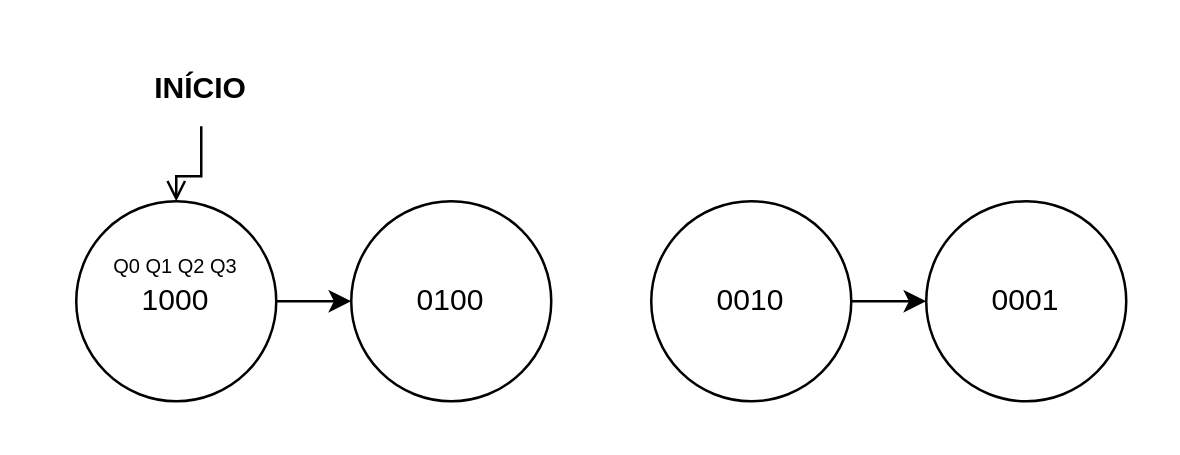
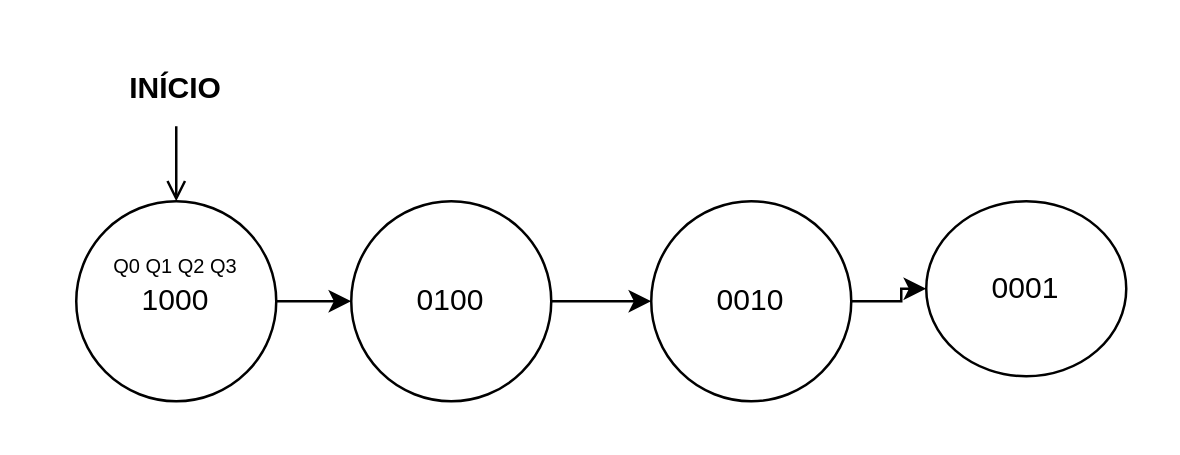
  <mxCell id="0" />
  <mxCell id="1" parent="0" />
  <mxCell id="2" style="edgeStyle=orthogonalEdgeStyle;rounded=0;orthogonalLoop=1;jettySize=auto;html=1;entryX=0;entryY=0.5;entryDx=0;entryDy=0;" edge="1" parent="1" source="3" target="5"><mxGeometry relative="1" as="geometry" /></mxCell>
  <mxCell id="3" value="1000" style="ellipse;whiteSpace=wrap;html=1;aspect=fixed;" vertex="1" parent="1"><mxGeometry x="30" y="80" width="80" height="80" as="geometry" /></mxCell>
+ <mxCell id="4" style="edgeStyle=orthogonalEdgeStyle;rounded=0;orthogonalLoop=1;jettySize=auto;html=1;entryX=0;entryY=0.5;entryDx=0;entryDy=0;" edge="1" parent="1" source="5" target="7"><mxGeometry relative="1" as="geometry" /></mxCell>
  <mxCell id="5" value="0100" style="ellipse;whiteSpace=wrap;html=1;aspect=fixed;" vertex="1" parent="1"><mxGeometry x="140" y="80" width="80" height="80" as="geometry" /></mxCell>
  <mxCell id="6" style="edgeStyle=orthogonalEdgeStyle;rounded=0;orthogonalLoop=1;jettySize=auto;html=1;entryX=0;entryY=0.5;entryDx=0;entryDy=0;" edge="1" parent="1" source="7" target="8"><mxGeometry relative="1" as="geometry" /></mxCell>
  <mxCell id="7" value="0010" style="ellipse;whiteSpace=wrap;html=1;aspect=fixed;" vertex="1" parent="1"><mxGeometry x="260" y="80" width="80" height="80" as="geometry" /></mxCell>
- <mxCell id="8" value="0001" style="ellipse;whiteSpace=wrap;html=1;aspect=fixed;" vertex="1" parent="1"><mxGeometry x="370" y="80" width="80" height="80" as="geometry" /></mxCell>
+ <mxCell id="8" value="0001" style="ellipse;whiteSpace=wrap;html=1;aspect=fixed;" vertex="1" parent="1"><mxGeometry x="370" y="80" width="80" height="70" as="geometry" /></mxCell>
  <mxCell id="9" style="edgeStyle=orthogonalEdgeStyle;rounded=0;orthogonalLoop=1;jettySize=auto;html=1;endArrow=open;" edge="1" parent="1" source="10" target="3"><mxGeometry relative="1" as="geometry" /></mxCell>
- <mxCell id="10" value="&lt;b&gt;INÍCIO&lt;/b&gt;" style="text;html=1;align=center;verticalAlign=middle;whiteSpace=wrap;rounded=0;" vertex="1" parent="1"><mxGeometry x="50" y="20" width="60" height="30" as="geometry" /></mxCell>
+ <mxCell id="10" value="&lt;b&gt;INÍCIO&lt;/b&gt;" style="text;html=1;align=center;verticalAlign=middle;whiteSpace=wrap;rounded=0;" vertex="1" parent="1"><mxGeometry x="40" y="20" width="60" height="30" as="geometry" /></mxCell>
  <mxCell id="11" value="&lt;font style=&quot;font-size: 8px;&quot;&gt;Q0 Q1 Q2 Q3&lt;/font&gt;" style="text;html=1;align=center;verticalAlign=middle;whiteSpace=wrap;rounded=0;" vertex="1" parent="1"><mxGeometry x="20" y="90" width="100" height="30" as="geometry" /></mxCell>
